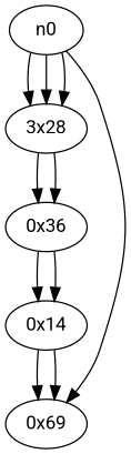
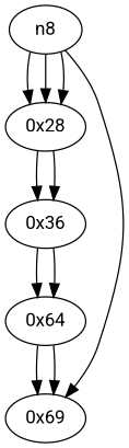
  digraph {
    fontname=Roboto
    node [fontname=Roboto]
    edge [fontname=Roboto]
-   n1 [label="3x28"]
+   n1 [label="0x28"]
    n2 [label="0x36"]
-   n3 [label="0x14"]
+   n3 [label="0x64"]
    n4 [label="0x69"]
-   n0
+   n0 [label=n8]
    n1 -> n2
    n1 -> n2
    n2 -> n3
    n2 -> n3
    n3 -> n4
    n3 -> n4
    n0 -> n1
    n0 -> n1
    n0 -> n1
    n0 -> n4
  }
